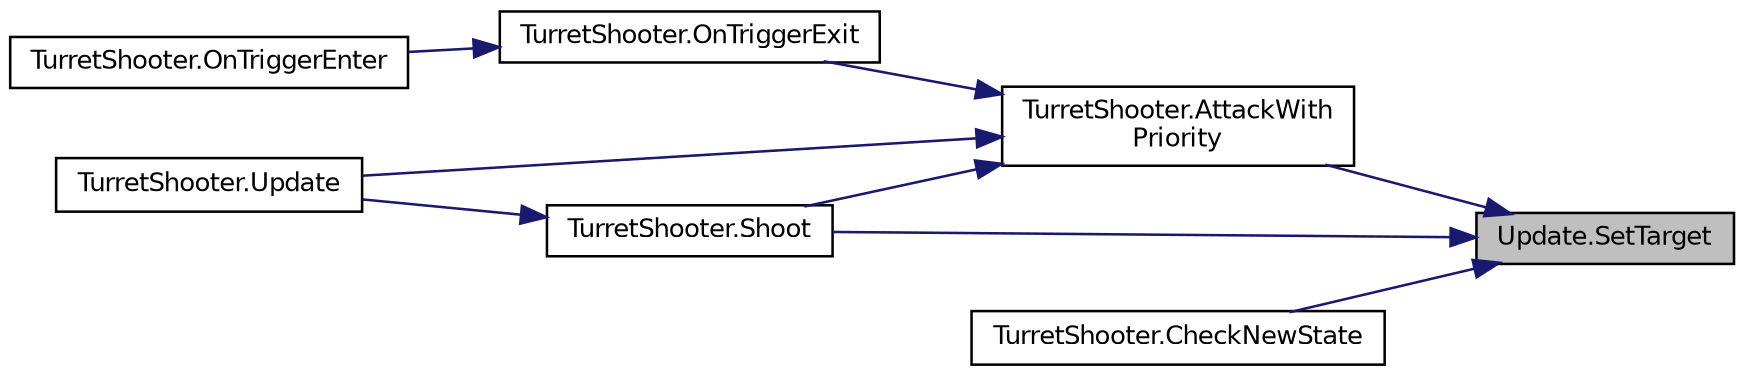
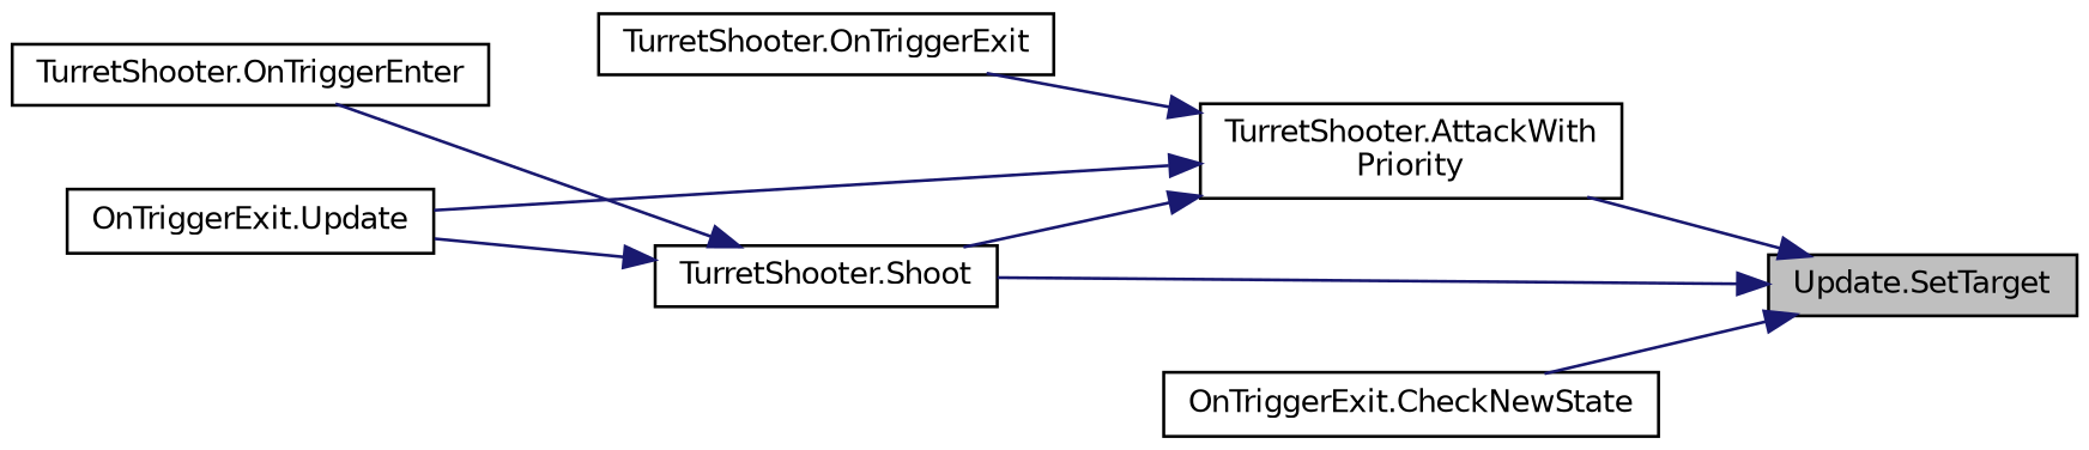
  digraph {
    rankdir=RL
    node [color=black fillcolor=white fontname=Helvetica fontsize=10 shape=record style=filled]
    edge [color=midnightblue dir=back fontname=Helvetica fontsize=10 labelfontname=Helvetica labelfontsize=10 style=solid]
    n1 [fillcolor=grey75 fontcolor=black height=0.2 label="Update.SetTarget" width=0.4]
    n2 [height=0.2 label="TurretShooter.AttackWith\lPriority" width=0.4]
    n3 [height=0.2 label="TurretShooter.Shoot" width=0.4]
-   n4 [height=0.2 label="TurretShooter.CheckNewState" width=0.4]
-   n5 [height=0.2 label="TurretShooter.Update" width=0.4]
+   n4 [height=0.2 label="OnTriggerExit.CheckNewState" width=0.4]
+   n5 [height=0.2 label="OnTriggerExit.Update" width=0.4]
    n6 [height=0.2 label="TurretShooter.OnTriggerExit" width=0.4]
    n7 [height=0.2 label="TurretShooter.OnTriggerEnter" width=0.4]
    n1 -> n2
    n1 -> n3
    n1 -> n4
    n2 -> n3
    n2 -> n5
    n2 -> n6
    n3 -> n5
-   n6 -> n7
+   n3 -> n7
  }
